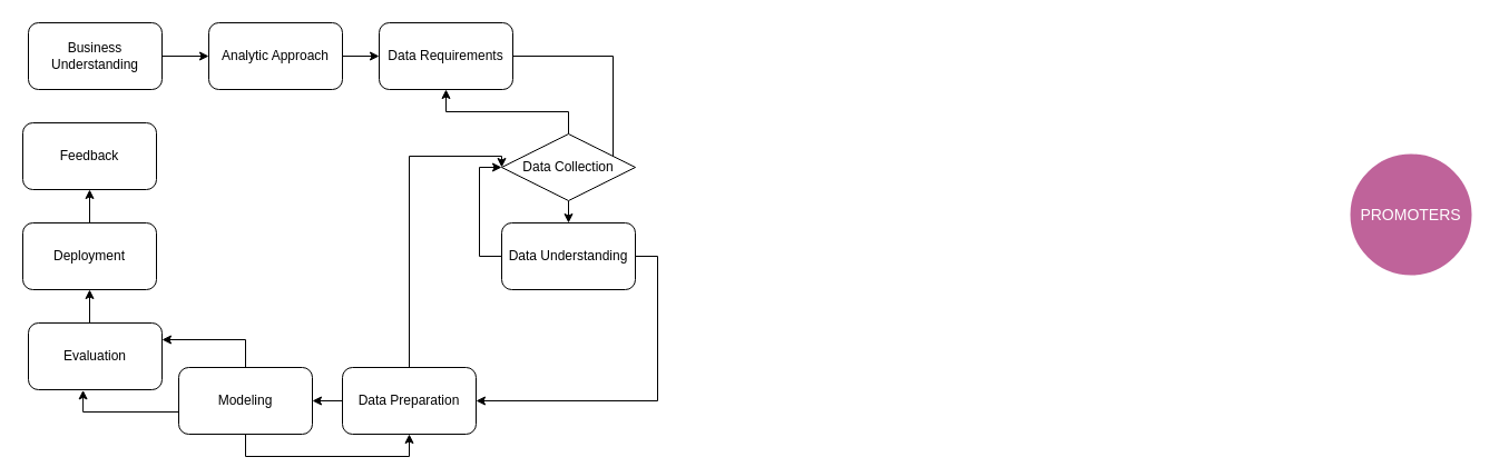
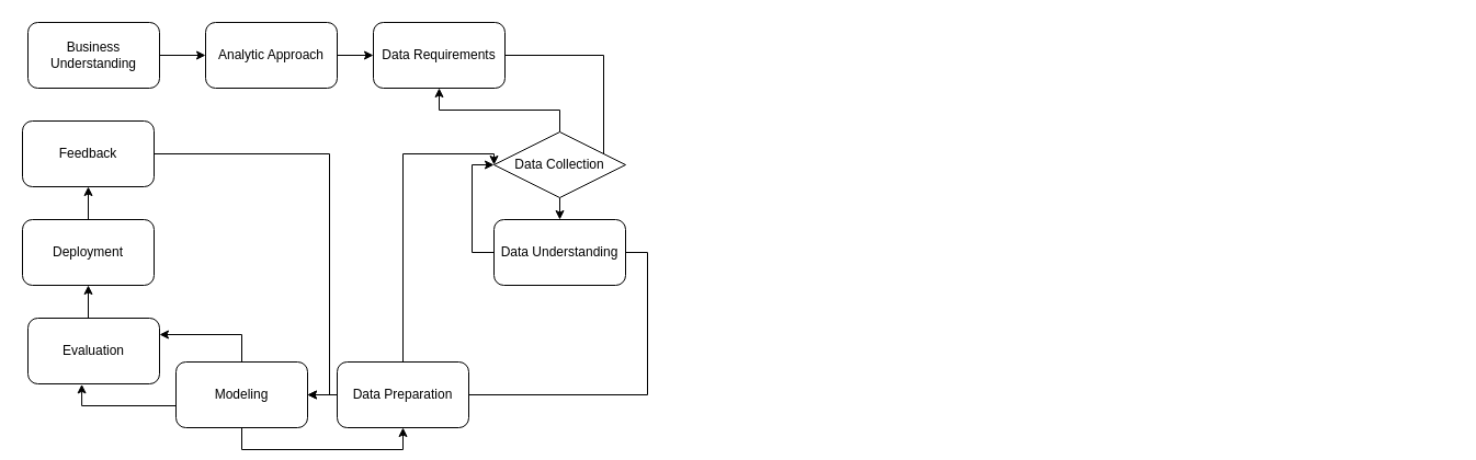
  <mxCell id="0" />
  <mxCell id="1" parent="0" />
- <mxCell id="2" value="PROMOTERS" style="ellipse;whiteSpace=wrap;html=1;rounded=0;shadow=0;strokeWidth=6;fontSize=14;align=center;fillColor=#BF639A;strokeColor=#FFFFFF;fontColor=#FFFFFF;" parent="1" vertex="1"><mxGeometry x="1209" y="135" width="115" height="115" as="geometry" /></mxCell>
  <mxCell id="3" style="edgeStyle=orthogonalEdgeStyle;rounded=0;orthogonalLoop=1;jettySize=auto;html=1;exitX=1;exitY=0.5;exitDx=0;exitDy=0;entryX=0;entryY=0.5;entryDx=0;entryDy=0;" edge="1" parent="1" source="4" target="6"><mxGeometry relative="1" as="geometry" /></mxCell>
  <mxCell id="4" value="Business Understanding" style="rounded=1;whiteSpace=wrap;html=1;" vertex="1" parent="1"><mxGeometry x="25" y="20" width="120" height="60" as="geometry" /></mxCell>
  <mxCell id="5" style="edgeStyle=orthogonalEdgeStyle;rounded=0;orthogonalLoop=1;jettySize=auto;html=1;exitX=1;exitY=0.5;exitDx=0;exitDy=0;" edge="1" parent="1" source="6" target="8"><mxGeometry relative="1" as="geometry" /></mxCell>
  <mxCell id="6" value="Analytic Approach&lt;span style=&quot;color: rgba(0 , 0 , 0 , 0) ; font-family: monospace ; font-size: 0px&quot;&gt;%3CmxGraphModel%3E%3Croot%3E%3CmxCell%20id%3D%220%22%2F%3E%3CmxCell%20id%3D%221%22%20parent%3D%220%22%2F%3E%3CmxCell%20id%3D%222%22%20value%3D%22Business%20Understanding%22%20style%3D%22rounded%3D1%3BwhiteSpace%3Dwrap%3Bhtml%3D1%3B%22%20vertex%3D%221%22%20parent%3D%221%22%3E%3CmxGeometry%20x%3D%22180%22%20y%3D%22430%22%20width%3D%22120%22%20height%3D%2260%22%20as%3D%22geometry%22%2F%3E%3C%2FmxCell%3E%3C%2Froot%3E%3C%2FmxGraphModel%3E&lt;/span&gt;" style="rounded=1;whiteSpace=wrap;html=1;" vertex="1" parent="1"><mxGeometry x="187" y="20" width="120" height="60" as="geometry" /></mxCell>
  <mxCell id="7" style="edgeStyle=orthogonalEdgeStyle;rounded=0;orthogonalLoop=1;jettySize=auto;html=1;exitX=1;exitY=0.5;exitDx=0;exitDy=0;entryX=1;entryY=0.75;entryDx=0;entryDy=0;" edge="1" parent="1" source="8" target="11"><mxGeometry relative="1" as="geometry" /></mxCell>
  <mxCell id="8" value="Data Requirements" style="rounded=1;whiteSpace=wrap;html=1;" vertex="1" parent="1"><mxGeometry x="340" y="20" width="120" height="60" as="geometry" /></mxCell>
  <mxCell id="9" style="edgeStyle=orthogonalEdgeStyle;rounded=0;orthogonalLoop=1;jettySize=auto;html=1;exitX=0.5;exitY=0;exitDx=0;exitDy=0;entryX=0.5;entryY=1;entryDx=0;entryDy=0;" edge="1" parent="1" source="11" target="8"><mxGeometry relative="1" as="geometry" /></mxCell>
  <mxCell id="10" style="edgeStyle=orthogonalEdgeStyle;rounded=0;orthogonalLoop=1;jettySize=auto;html=1;exitX=0.5;exitY=1;exitDx=0;exitDy=0;entryX=0.5;entryY=0;entryDx=0;entryDy=0;" edge="1" parent="1" source="11" target="14"><mxGeometry relative="1" as="geometry" /></mxCell>
  <mxCell id="11" value="Data Collection" style="rhombus;whiteSpace=wrap;html=1;" vertex="1" parent="1"><mxGeometry x="450" y="120" width="120" height="60" as="geometry" /></mxCell>
  <mxCell id="12" style="edgeStyle=orthogonalEdgeStyle;rounded=0;orthogonalLoop=1;jettySize=auto;html=1;exitX=0;exitY=0.5;exitDx=0;exitDy=0;entryX=0;entryY=0.5;entryDx=0;entryDy=0;" edge="1" parent="1" source="14" target="11"><mxGeometry relative="1" as="geometry" /></mxCell>
- <mxCell id="13" style="edgeStyle=orthogonalEdgeStyle;rounded=0;orthogonalLoop=1;jettySize=auto;html=1;exitX=1;exitY=0.5;exitDx=0;exitDy=0;entryX=1;entryY=0.5;entryDx=0;entryDy=0;" edge="1" parent="1" source="14" target="17"><mxGeometry relative="1" as="geometry" /></mxCell>
+ <mxCell id="13" style="edgeStyle=orthogonalEdgeStyle;rounded=0;orthogonalLoop=1;jettySize=auto;html=1;exitX=1;exitY=0.5;exitDx=0;exitDy=0;entryX=1;entryY=0.5;entryDx=0;entryDy=0;endArrow=none;" edge="1" parent="1" source="14" target="17"><mxGeometry relative="1" as="geometry" /></mxCell>
  <mxCell id="14" value="Data Understanding" style="rounded=1;whiteSpace=wrap;html=1;" vertex="1" parent="1"><mxGeometry x="450" y="200" width="120" height="60" as="geometry" /></mxCell>
  <mxCell id="15" style="edgeStyle=orthogonalEdgeStyle;rounded=0;orthogonalLoop=1;jettySize=auto;html=1;exitX=0.5;exitY=0;exitDx=0;exitDy=0;entryX=0;entryY=0.5;entryDx=0;entryDy=0;" edge="1" parent="1" source="17" target="11"><mxGeometry relative="1" as="geometry"><Array as="points"><mxPoint x="367" y="140" /><mxPoint x="450" y="140" /></Array></mxGeometry></mxCell>
  <mxCell id="16" style="edgeStyle=orthogonalEdgeStyle;rounded=0;orthogonalLoop=1;jettySize=auto;html=1;exitX=0;exitY=0.5;exitDx=0;exitDy=0;entryX=1;entryY=0.5;entryDx=0;entryDy=0;" edge="1" parent="1" source="17" target="21"><mxGeometry relative="1" as="geometry" /></mxCell>
  <mxCell id="17" value="Data Preparation" style="rounded=1;whiteSpace=wrap;html=1;" vertex="1" parent="1"><mxGeometry x="307" y="330" width="120" height="60" as="geometry" /></mxCell>
  <mxCell id="18" style="edgeStyle=orthogonalEdgeStyle;rounded=0;orthogonalLoop=1;jettySize=auto;html=1;exitX=0.5;exitY=1;exitDx=0;exitDy=0;entryX=0.5;entryY=1;entryDx=0;entryDy=0;" edge="1" parent="1" source="21" target="17"><mxGeometry relative="1" as="geometry" /></mxCell>
  <mxCell id="19" style="edgeStyle=orthogonalEdgeStyle;rounded=0;orthogonalLoop=1;jettySize=auto;html=1;exitX=0;exitY=0.5;exitDx=0;exitDy=0;entryX=0.409;entryY=1.006;entryDx=0;entryDy=0;entryPerimeter=0;" edge="1" parent="1" source="21" target="23"><mxGeometry relative="1" as="geometry"><Array as="points"><mxPoint x="160" y="370" /><mxPoint x="74" y="370" /></Array></mxGeometry></mxCell>
  <mxCell id="20" style="edgeStyle=orthogonalEdgeStyle;rounded=0;orthogonalLoop=1;jettySize=auto;html=1;exitX=0.5;exitY=0;exitDx=0;exitDy=0;entryX=1;entryY=0.25;entryDx=0;entryDy=0;" edge="1" parent="1" source="21" target="23"><mxGeometry relative="1" as="geometry" /></mxCell>
  <mxCell id="21" value="Modeling" style="rounded=1;whiteSpace=wrap;html=1;" vertex="1" parent="1"><mxGeometry x="160" y="330" width="120" height="60" as="geometry" /></mxCell>
  <mxCell id="22" style="edgeStyle=orthogonalEdgeStyle;rounded=0;orthogonalLoop=1;jettySize=auto;html=1;exitX=0.5;exitY=0;exitDx=0;exitDy=0;entryX=0.5;entryY=1;entryDx=0;entryDy=0;" edge="1" parent="1" source="23" target="25"><mxGeometry relative="1" as="geometry" /></mxCell>
  <mxCell id="23" value="Evaluation&lt;span style=&quot;color: rgba(0 , 0 , 0 , 0) ; font-family: monospace ; font-size: 0px&quot;&gt;%3CmxGraphModel%3E%3Croot%3E%3CmxCell%20id%3D%220%22%2F%3E%3CmxCell%20id%3D%221%22%20parent%3D%220%22%2F%3E%3CmxCell%20id%3D%222%22%20value%3D%22Modeling%22%20style%3D%22rounded%3D1%3BwhiteSpace%3Dwrap%3Bhtml%3D1%3B%22%20vertex%3D%221%22%20parent%3D%221%22%3E%3CmxGeometry%20x%3D%22290%22%20y%3D%22740%22%20width%3D%22120%22%20height%3D%2260%22%20as%3D%22geometry%22%2F%3E%3C%2FmxCell%3E%3C%2Froot%3E%3C%2FmxGraphModel%3E&lt;/span&gt;" style="rounded=1;whiteSpace=wrap;html=1;" vertex="1" parent="1"><mxGeometry x="25" y="290" width="120" height="60" as="geometry" /></mxCell>
  <mxCell id="24" style="edgeStyle=orthogonalEdgeStyle;rounded=0;orthogonalLoop=1;jettySize=auto;html=1;exitX=0.5;exitY=0;exitDx=0;exitDy=0;entryX=0.5;entryY=1;entryDx=0;entryDy=0;" edge="1" parent="1" source="25" target="27"><mxGeometry relative="1" as="geometry" /></mxCell>
  <mxCell id="25" value="Deployment" style="rounded=1;whiteSpace=wrap;html=1;" vertex="1" parent="1"><mxGeometry x="20" y="200" width="120" height="60" as="geometry" /></mxCell>
+ <mxCell id="26" style="edgeStyle=orthogonalEdgeStyle;rounded=0;orthogonalLoop=1;jettySize=auto;html=1;exitX=1;exitY=0.5;exitDx=0;exitDy=0;entryX=1;entryY=0.5;entryDx=0;entryDy=0;" edge="1" parent="1" source="27" target="21"><mxGeometry relative="1" as="geometry" /></mxCell>
  <mxCell id="27" value="Feedback" style="rounded=1;whiteSpace=wrap;html=1;" vertex="1" parent="1"><mxGeometry x="20" y="110" width="120" height="60" as="geometry" /></mxCell>
